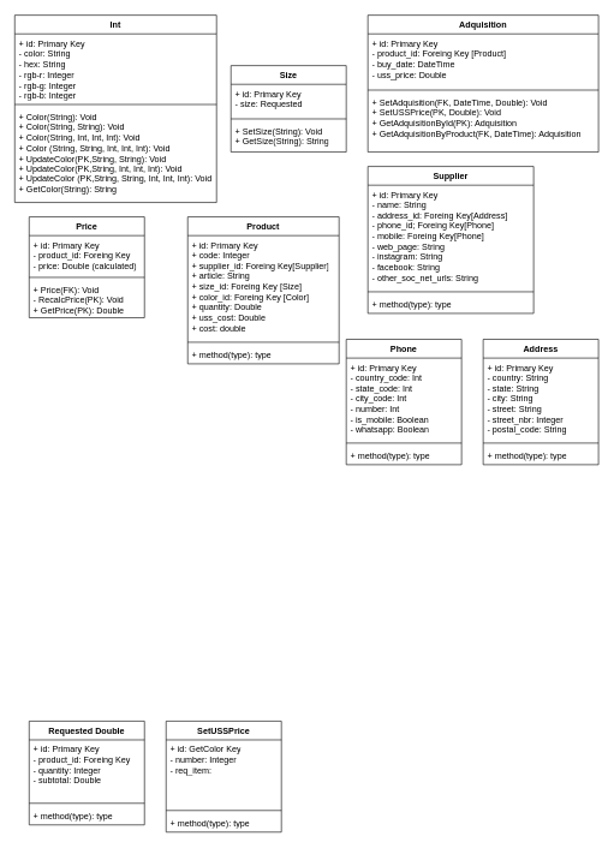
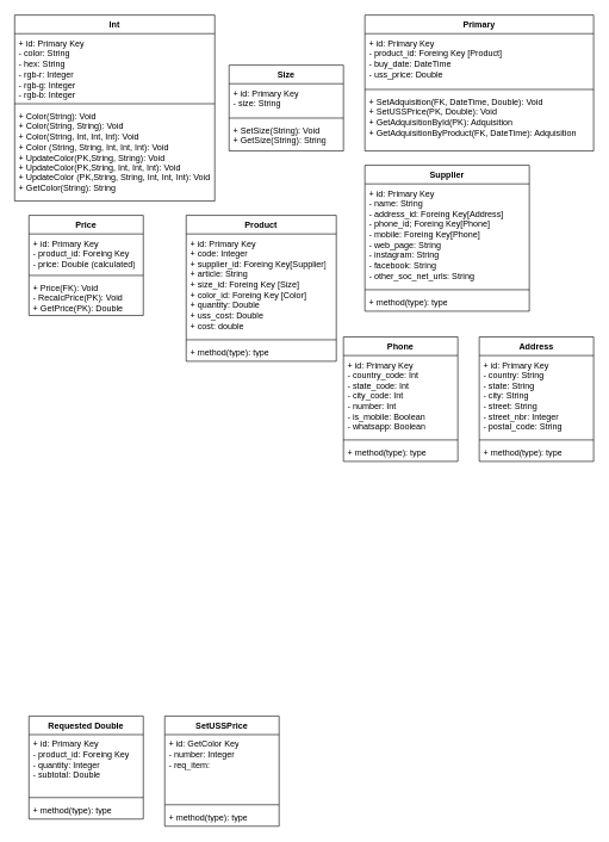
  <mxCell id="0" />
  <mxCell id="1" parent="0" />
  <mxCell id="2" value="Size" style="swimlane;fontStyle=1;align=center;verticalAlign=top;childLayout=stackLayout;horizontal=1;startSize=26;horizontalStack=0;resizeParent=1;resizeParentMax=0;resizeLast=0;collapsible=1;marginBottom=0;whiteSpace=wrap;html=1;" vertex="1" parent="1"><mxGeometry x="320" y="90" width="160" height="120" as="geometry"><mxRectangle x="480" y="10" width="60" height="30" as="alternateBounds" /></mxGeometry></mxCell>
- <mxCell id="3" value="+ id: Primary Key&lt;br&gt;- size: Requested" style="text;strokeColor=none;fillColor=none;align=left;verticalAlign=top;spacingLeft=4;spacingRight=4;overflow=hidden;rotatable=0;points=[[0,0.5],[1,0.5]];portConstraint=eastwest;whiteSpace=wrap;html=1;" vertex="1" parent="2"><mxGeometry y="26" width="160" height="44" as="geometry" /></mxCell>
+ <mxCell id="3" value="+ id: Primary Key&lt;br&gt;- size: String" style="text;strokeColor=none;fillColor=none;align=left;verticalAlign=top;spacingLeft=4;spacingRight=4;overflow=hidden;rotatable=0;points=[[0,0.5],[1,0.5]];portConstraint=eastwest;whiteSpace=wrap;html=1;" vertex="1" parent="2"><mxGeometry y="26" width="160" height="44" as="geometry" /></mxCell>
  <mxCell id="4" value="" style="line;strokeWidth=1;fillColor=none;align=left;verticalAlign=middle;spacingTop=-1;spacingLeft=3;spacingRight=3;rotatable=0;labelPosition=right;points=[];portConstraint=eastwest;strokeColor=inherit;" vertex="1" parent="2"><mxGeometry y="70" width="160" height="8" as="geometry" /></mxCell>
  <mxCell id="5" value="+ SetSize(String): Void&lt;br&gt;+ GetSize(String): String" style="text;strokeColor=none;fillColor=none;align=left;verticalAlign=top;spacingLeft=4;spacingRight=4;overflow=hidden;rotatable=0;points=[[0,0.5],[1,0.5]];portConstraint=eastwest;whiteSpace=wrap;html=1;" vertex="1" parent="2"><mxGeometry y="78" width="160" height="42" as="geometry" /></mxCell>
  <mxCell id="6" value="Int" style="swimlane;fontStyle=1;align=center;verticalAlign=top;childLayout=stackLayout;horizontal=1;startSize=26;horizontalStack=0;resizeParent=1;resizeParentMax=0;resizeLast=0;collapsible=1;marginBottom=0;whiteSpace=wrap;html=1;" vertex="1" parent="1"><mxGeometry x="20" y="20" width="280" height="260" as="geometry" /></mxCell>
  <mxCell id="7" value="+ id: Primary Key&lt;br&gt;- color: String&lt;br&gt;- hex: String&lt;br&gt;- rgb-r: Integer&lt;br&gt;- rgb-g: Integer&lt;br&gt;- rgb-b: Integer&amp;nbsp;" style="text;strokeColor=none;fillColor=none;align=left;verticalAlign=top;spacingLeft=4;spacingRight=4;overflow=hidden;rotatable=0;points=[[0,0.5],[1,0.5]];portConstraint=eastwest;whiteSpace=wrap;html=1;" vertex="1" parent="6"><mxGeometry y="26" width="280" height="94" as="geometry" /></mxCell>
  <mxCell id="8" value="" style="line;strokeWidth=1;fillColor=none;align=left;verticalAlign=middle;spacingTop=-1;spacingLeft=3;spacingRight=3;rotatable=0;labelPosition=right;points=[];portConstraint=eastwest;strokeColor=inherit;" vertex="1" parent="6"><mxGeometry y="120" width="280" height="8" as="geometry" /></mxCell>
  <mxCell id="9" value="+ Color(String): Void&lt;br&gt;+ Color(String, String): Void&lt;br&gt;+ Color(String, Int, Int, Int): Void&lt;br&gt;+ Color (String, String, Int, Int, Int): Void&lt;br&gt;+ UpdateColor(PK,String, String): Void&lt;br style=&quot;border-color: var(--border-color);&quot;&gt;+ UpdateColor(PK,String, Int, Int, Int): Void&lt;br style=&quot;border-color: var(--border-color);&quot;&gt;+ UpdateColor (PK,String, String, Int, Int, Int): Void&lt;br style=&quot;border-color: var(--border-color);&quot;&gt;+ GetColor(String): String" style="text;strokeColor=none;fillColor=none;align=left;verticalAlign=top;spacingLeft=4;spacingRight=4;overflow=hidden;rotatable=0;points=[[0,0.5],[1,0.5]];portConstraint=eastwest;whiteSpace=wrap;html=1;" vertex="1" parent="6"><mxGeometry y="128" width="280" height="132" as="geometry" /></mxCell>
  <mxCell id="10" value="Product" style="swimlane;fontStyle=1;align=center;verticalAlign=top;childLayout=stackLayout;horizontal=1;startSize=26;horizontalStack=0;resizeParent=1;resizeParentMax=0;resizeLast=0;collapsible=1;marginBottom=0;whiteSpace=wrap;html=1;" vertex="1" parent="1"><mxGeometry x="260" y="300" width="210" height="204" as="geometry" /></mxCell>
  <mxCell id="11" value="+ id: Primary Key&lt;br style=&quot;border-color: var(--border-color);&quot;&gt;+ code: Integer&lt;br style=&quot;border-color: var(--border-color);&quot;&gt;+ supplier_id: Foreing Key[Supplier]&lt;br style=&quot;border-color: var(--border-color);&quot;&gt;+ article: String&lt;br style=&quot;border-color: var(--border-color);&quot;&gt;+ size_id: Foreing Key [Size]&lt;br style=&quot;border-color: var(--border-color);&quot;&gt;+ color_id: Foreing Key [Color]&lt;br style=&quot;border-color: var(--border-color);&quot;&gt;+ quantity: Double&lt;br style=&quot;border-color: var(--border-color);&quot;&gt;+ uss_cost: Double&lt;br style=&quot;border-color: var(--border-color);&quot;&gt;+ cost: double" style="text;strokeColor=none;fillColor=none;align=left;verticalAlign=top;spacingLeft=4;spacingRight=4;overflow=hidden;rotatable=0;points=[[0,0.5],[1,0.5]];portConstraint=eastwest;whiteSpace=wrap;html=1;" vertex="1" parent="10"><mxGeometry y="26" width="210" height="144" as="geometry" /></mxCell>
  <mxCell id="12" value="" style="line;strokeWidth=1;fillColor=none;align=left;verticalAlign=middle;spacingTop=-1;spacingLeft=3;spacingRight=3;rotatable=0;labelPosition=right;points=[];portConstraint=eastwest;strokeColor=inherit;" vertex="1" parent="10"><mxGeometry y="170" width="210" height="8" as="geometry" /></mxCell>
  <mxCell id="13" value="+ method(type): type" style="text;strokeColor=none;fillColor=none;align=left;verticalAlign=top;spacingLeft=4;spacingRight=4;overflow=hidden;rotatable=0;points=[[0,0.5],[1,0.5]];portConstraint=eastwest;whiteSpace=wrap;html=1;" vertex="1" parent="10"><mxGeometry y="178" width="210" height="26" as="geometry" /></mxCell>
- <mxCell id="14" value="Adquisition" style="swimlane;fontStyle=1;align=center;verticalAlign=top;childLayout=stackLayout;horizontal=1;startSize=26;horizontalStack=0;resizeParent=1;resizeParentMax=0;resizeLast=0;collapsible=1;marginBottom=0;whiteSpace=wrap;html=1;" vertex="1" parent="1"><mxGeometry x="510" y="20" width="320" height="190" as="geometry"><mxRectangle x="230" y="10" width="110" height="30" as="alternateBounds" /></mxGeometry></mxCell>
+ <mxCell id="14" value="Primary" style="swimlane;fontStyle=1;align=center;verticalAlign=top;childLayout=stackLayout;horizontal=1;startSize=26;horizontalStack=0;resizeParent=1;resizeParentMax=0;resizeLast=0;collapsible=1;marginBottom=0;whiteSpace=wrap;html=1;" vertex="1" parent="1"><mxGeometry x="510" y="20" width="320" height="190" as="geometry"><mxRectangle x="230" y="10" width="110" height="30" as="alternateBounds" /></mxGeometry></mxCell>
  <mxCell id="15" value="+ id: Primary Key&lt;br style=&quot;border-color: var(--border-color);&quot;&gt;- product_id: Foreing Key [Product]&lt;br style=&quot;border-color: var(--border-color);&quot;&gt;- buy_date: DateTime&lt;br style=&quot;border-color: var(--border-color);&quot;&gt;- uss_price: Double" style="text;strokeColor=none;fillColor=none;align=left;verticalAlign=top;spacingLeft=4;spacingRight=4;overflow=hidden;rotatable=0;points=[[0,0.5],[1,0.5]];portConstraint=eastwest;whiteSpace=wrap;html=1;" vertex="1" parent="14"><mxGeometry y="26" width="320" height="74" as="geometry" /></mxCell>
  <mxCell id="16" value="" style="line;strokeWidth=1;fillColor=none;align=left;verticalAlign=middle;spacingTop=-1;spacingLeft=3;spacingRight=3;rotatable=0;labelPosition=right;points=[];portConstraint=eastwest;strokeColor=inherit;" vertex="1" parent="14"><mxGeometry y="100" width="320" height="8" as="geometry" /></mxCell>
  <mxCell id="17" value="+ SetAdquisition(FK, DateTime, Double): Void&lt;br&gt;+ SetUSSPrice(PK, Double): Void&lt;br&gt;+ GetAdquisitionById(PK): Adquisition&lt;br&gt;+ GetAdquisitionByProduct(FK, DateTime): Adquisition" style="text;strokeColor=none;fillColor=none;align=left;verticalAlign=top;spacingLeft=4;spacingRight=4;overflow=hidden;rotatable=0;points=[[0,0.5],[1,0.5]];portConstraint=eastwest;whiteSpace=wrap;html=1;" vertex="1" parent="14"><mxGeometry y="108" width="320" height="82" as="geometry" /></mxCell>
  <mxCell id="18" value="Price" style="swimlane;fontStyle=1;align=center;verticalAlign=top;childLayout=stackLayout;horizontal=1;startSize=26;horizontalStack=0;resizeParent=1;resizeParentMax=0;resizeLast=0;collapsible=1;marginBottom=0;whiteSpace=wrap;html=1;" vertex="1" parent="1"><mxGeometry x="40" y="300" width="160" height="140" as="geometry" /></mxCell>
  <mxCell id="19" value="+ id: Primary Key&lt;br&gt;- product_id: Foreing Key&lt;br&gt;- price: Double (calculated)" style="text;strokeColor=none;fillColor=none;align=left;verticalAlign=top;spacingLeft=4;spacingRight=4;overflow=hidden;rotatable=0;points=[[0,0.5],[1,0.5]];portConstraint=eastwest;whiteSpace=wrap;html=1;" vertex="1" parent="18"><mxGeometry y="26" width="160" height="54" as="geometry" /></mxCell>
  <mxCell id="20" value="" style="line;strokeWidth=1;fillColor=none;align=left;verticalAlign=middle;spacingTop=-1;spacingLeft=3;spacingRight=3;rotatable=0;labelPosition=right;points=[];portConstraint=eastwest;strokeColor=inherit;" vertex="1" parent="18"><mxGeometry y="80" width="160" height="8" as="geometry" /></mxCell>
  <mxCell id="21" value="+ Price(FK): Void&lt;br&gt;- RecalcPrice(PK): Void&lt;br&gt;+ GetPrice(PK): Double" style="text;strokeColor=none;fillColor=none;align=left;verticalAlign=top;spacingLeft=4;spacingRight=4;overflow=hidden;rotatable=0;points=[[0,0.5],[1,0.5]];portConstraint=eastwest;whiteSpace=wrap;html=1;" vertex="1" parent="18"><mxGeometry y="88" width="160" height="52" as="geometry" /></mxCell>
  <mxCell id="22" value="Requested Double" style="swimlane;fontStyle=1;align=center;verticalAlign=top;childLayout=stackLayout;horizontal=1;startSize=26;horizontalStack=0;resizeParent=1;resizeParentMax=0;resizeLast=0;collapsible=1;marginBottom=0;whiteSpace=wrap;html=1;" vertex="1" parent="1"><mxGeometry x="40" y="1000" width="160" height="144" as="geometry" /></mxCell>
  <mxCell id="23" value="+ id: Primary Key&lt;br&gt;- product_id: Foreing Key&lt;br&gt;- quantity: Integer&lt;br&gt;- subtotal: Double" style="text;strokeColor=none;fillColor=none;align=left;verticalAlign=top;spacingLeft=4;spacingRight=4;overflow=hidden;rotatable=0;points=[[0,0.5],[1,0.5]];portConstraint=eastwest;whiteSpace=wrap;html=1;" vertex="1" parent="22"><mxGeometry y="26" width="160" height="84" as="geometry" /></mxCell>
  <mxCell id="24" value="" style="line;strokeWidth=1;fillColor=none;align=left;verticalAlign=middle;spacingTop=-1;spacingLeft=3;spacingRight=3;rotatable=0;labelPosition=right;points=[];portConstraint=eastwest;strokeColor=inherit;" vertex="1" parent="22"><mxGeometry y="110" width="160" height="8" as="geometry" /></mxCell>
  <mxCell id="25" value="+ method(type): type" style="text;strokeColor=none;fillColor=none;align=left;verticalAlign=top;spacingLeft=4;spacingRight=4;overflow=hidden;rotatable=0;points=[[0,0.5],[1,0.5]];portConstraint=eastwest;whiteSpace=wrap;html=1;" vertex="1" parent="22"><mxGeometry y="118" width="160" height="26" as="geometry" /></mxCell>
  <mxCell id="26" value="SetUSSPrice" style="swimlane;fontStyle=1;align=center;verticalAlign=top;childLayout=stackLayout;horizontal=1;startSize=26;horizontalStack=0;resizeParent=1;resizeParentMax=0;resizeLast=0;collapsible=1;marginBottom=0;whiteSpace=wrap;html=1;" vertex="1" parent="1"><mxGeometry x="230" y="1000" width="160" height="154" as="geometry" /></mxCell>
  <mxCell id="27" value="+ id: GetColor Key&lt;br&gt;- number: Integer&lt;br&gt;- req_item:&amp;nbsp;" style="text;strokeColor=none;fillColor=none;align=left;verticalAlign=top;spacingLeft=4;spacingRight=4;overflow=hidden;rotatable=0;points=[[0,0.5],[1,0.5]];portConstraint=eastwest;whiteSpace=wrap;html=1;" vertex="1" parent="26"><mxGeometry y="26" width="160" height="94" as="geometry" /></mxCell>
  <mxCell id="28" value="" style="line;strokeWidth=1;fillColor=none;align=left;verticalAlign=middle;spacingTop=-1;spacingLeft=3;spacingRight=3;rotatable=0;labelPosition=right;points=[];portConstraint=eastwest;strokeColor=inherit;" vertex="1" parent="26"><mxGeometry y="120" width="160" height="8" as="geometry" /></mxCell>
  <mxCell id="29" value="+ method(type): type" style="text;strokeColor=none;fillColor=none;align=left;verticalAlign=top;spacingLeft=4;spacingRight=4;overflow=hidden;rotatable=0;points=[[0,0.5],[1,0.5]];portConstraint=eastwest;whiteSpace=wrap;html=1;" vertex="1" parent="26"><mxGeometry y="128" width="160" height="26" as="geometry" /></mxCell>
  <mxCell id="30" value="Supplier" style="swimlane;fontStyle=1;align=center;verticalAlign=top;childLayout=stackLayout;horizontal=1;startSize=26;horizontalStack=0;resizeParent=1;resizeParentMax=0;resizeLast=0;collapsible=1;marginBottom=0;whiteSpace=wrap;html=1;" vertex="1" parent="1"><mxGeometry x="510" y="230" width="230" height="204" as="geometry" /></mxCell>
  <mxCell id="31" value="+ id: Primary Key&lt;br&gt;- name: String&lt;br&gt;- address_id: Foreing Key[Address]&lt;br&gt;- phone_id; Foreing Key[Phone]&lt;br&gt;- mobile: Foreing Key[Phone]&lt;br&gt;- web_page: String&lt;br&gt;- instagram: String&lt;br&gt;- facebook: String&lt;br&gt;- other_soc_net_urls: String" style="text;strokeColor=none;fillColor=none;align=left;verticalAlign=top;spacingLeft=4;spacingRight=4;overflow=hidden;rotatable=0;points=[[0,0.5],[1,0.5]];portConstraint=eastwest;whiteSpace=wrap;html=1;" vertex="1" parent="30"><mxGeometry y="26" width="230" height="144" as="geometry" /></mxCell>
  <mxCell id="32" value="" style="line;strokeWidth=1;fillColor=none;align=left;verticalAlign=middle;spacingTop=-1;spacingLeft=3;spacingRight=3;rotatable=0;labelPosition=right;points=[];portConstraint=eastwest;strokeColor=inherit;" vertex="1" parent="30"><mxGeometry y="170" width="230" height="8" as="geometry" /></mxCell>
  <mxCell id="33" value="+ method(type): type" style="text;strokeColor=none;fillColor=none;align=left;verticalAlign=top;spacingLeft=4;spacingRight=4;overflow=hidden;rotatable=0;points=[[0,0.5],[1,0.5]];portConstraint=eastwest;whiteSpace=wrap;html=1;" vertex="1" parent="30"><mxGeometry y="178" width="230" height="26" as="geometry" /></mxCell>
  <mxCell id="34" value="Address" style="swimlane;fontStyle=1;align=center;verticalAlign=top;childLayout=stackLayout;horizontal=1;startSize=26;horizontalStack=0;resizeParent=1;resizeParentMax=0;resizeLast=0;collapsible=1;marginBottom=0;whiteSpace=wrap;html=1;" vertex="1" parent="1"><mxGeometry x="670" y="470" width="160" height="174" as="geometry" /></mxCell>
  <mxCell id="35" value="+ id: Primary Key&lt;br&gt;- country: String&lt;br&gt;- state: String&lt;br&gt;- city: String&lt;br&gt;- street: String&lt;br&gt;- street_nbr: Integer&lt;br&gt;- postal_code: String" style="text;strokeColor=none;fillColor=none;align=left;verticalAlign=top;spacingLeft=4;spacingRight=4;overflow=hidden;rotatable=0;points=[[0,0.5],[1,0.5]];portConstraint=eastwest;whiteSpace=wrap;html=1;" vertex="1" parent="34"><mxGeometry y="26" width="160" height="114" as="geometry" /></mxCell>
  <mxCell id="36" value="" style="line;strokeWidth=1;fillColor=none;align=left;verticalAlign=middle;spacingTop=-1;spacingLeft=3;spacingRight=3;rotatable=0;labelPosition=right;points=[];portConstraint=eastwest;strokeColor=inherit;" vertex="1" parent="34"><mxGeometry y="140" width="160" height="8" as="geometry" /></mxCell>
  <mxCell id="37" value="+ method(type): type" style="text;strokeColor=none;fillColor=none;align=left;verticalAlign=top;spacingLeft=4;spacingRight=4;overflow=hidden;rotatable=0;points=[[0,0.5],[1,0.5]];portConstraint=eastwest;whiteSpace=wrap;html=1;" vertex="1" parent="34"><mxGeometry y="148" width="160" height="26" as="geometry" /></mxCell>
  <mxCell id="38" value="Phone" style="swimlane;fontStyle=1;align=center;verticalAlign=top;childLayout=stackLayout;horizontal=1;startSize=26;horizontalStack=0;resizeParent=1;resizeParentMax=0;resizeLast=0;collapsible=1;marginBottom=0;whiteSpace=wrap;html=1;" vertex="1" parent="1"><mxGeometry x="480" y="470" width="160" height="174" as="geometry" /></mxCell>
  <mxCell id="39" value="+ id: Primary Key&lt;br&gt;- country_code: Int&lt;br&gt;- state_code: Int&lt;br&gt;- city_code: Int&lt;br&gt;- number: Int&lt;br&gt;- is_mobile: Boolean&lt;br&gt;- whatsapp: Boolean" style="text;strokeColor=none;fillColor=none;align=left;verticalAlign=top;spacingLeft=4;spacingRight=4;overflow=hidden;rotatable=0;points=[[0,0.5],[1,0.5]];portConstraint=eastwest;whiteSpace=wrap;html=1;" vertex="1" parent="38"><mxGeometry y="26" width="160" height="114" as="geometry" /></mxCell>
  <mxCell id="40" value="" style="line;strokeWidth=1;fillColor=none;align=left;verticalAlign=middle;spacingTop=-1;spacingLeft=3;spacingRight=3;rotatable=0;labelPosition=right;points=[];portConstraint=eastwest;strokeColor=inherit;" vertex="1" parent="38"><mxGeometry y="140" width="160" height="8" as="geometry" /></mxCell>
  <mxCell id="41" value="+ method(type): type" style="text;strokeColor=none;fillColor=none;align=left;verticalAlign=top;spacingLeft=4;spacingRight=4;overflow=hidden;rotatable=0;points=[[0,0.5],[1,0.5]];portConstraint=eastwest;whiteSpace=wrap;html=1;" vertex="1" parent="38"><mxGeometry y="148" width="160" height="26" as="geometry" /></mxCell>
